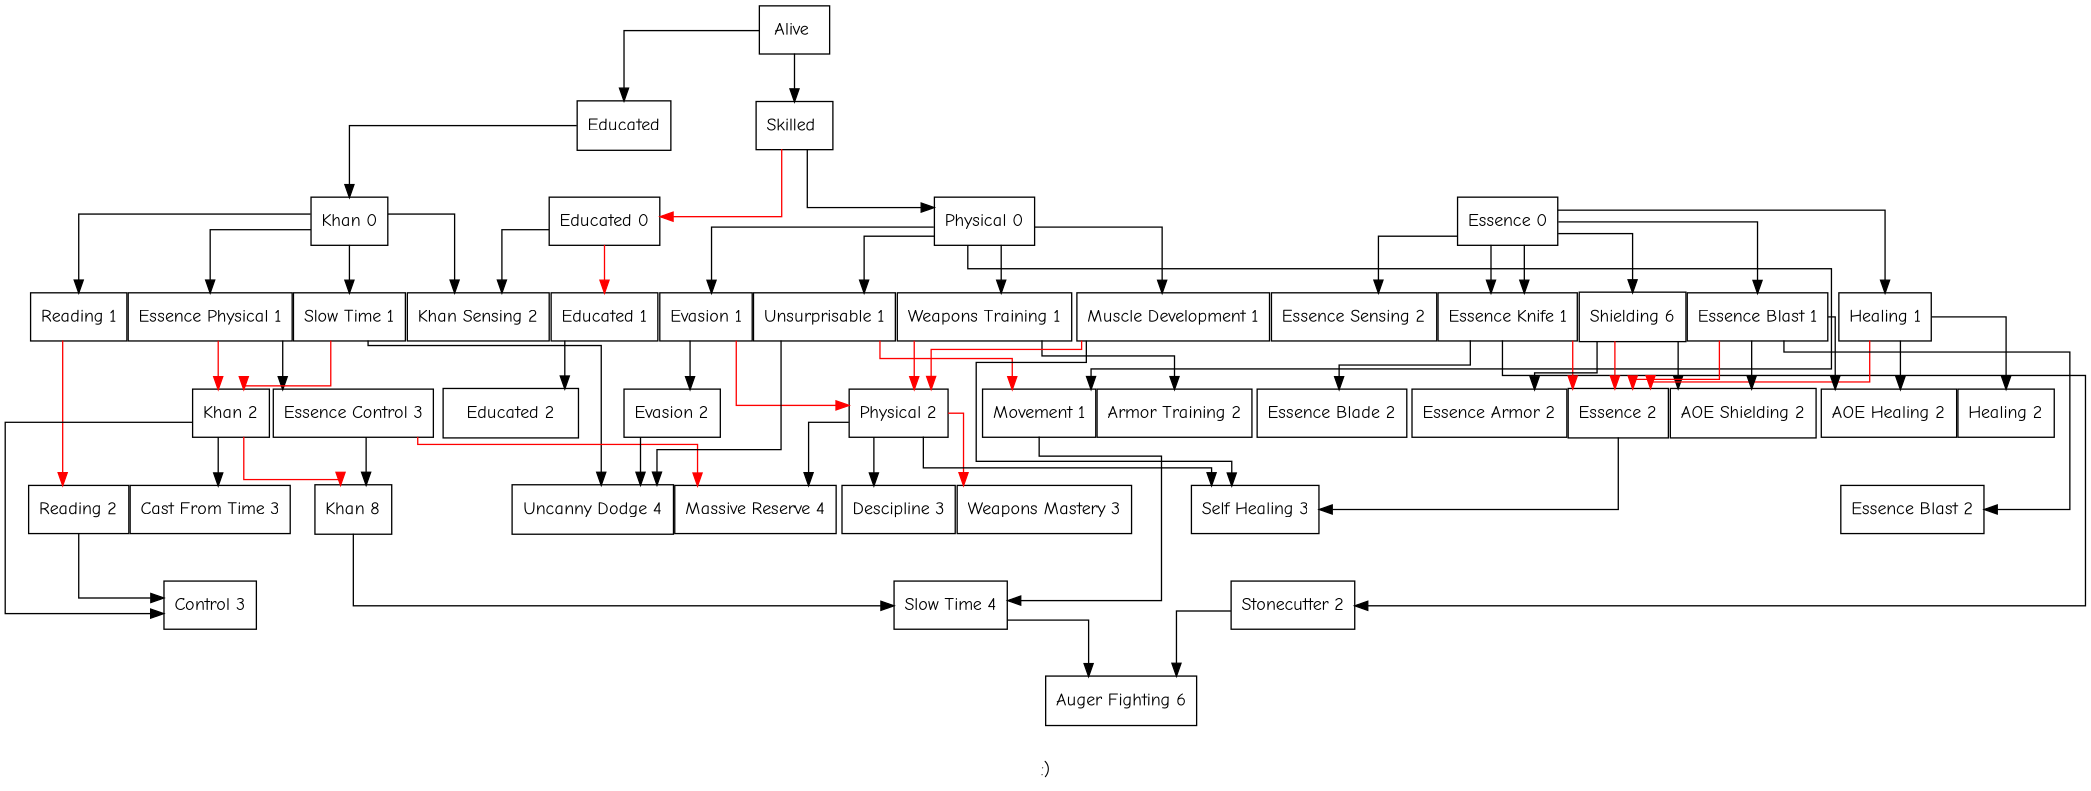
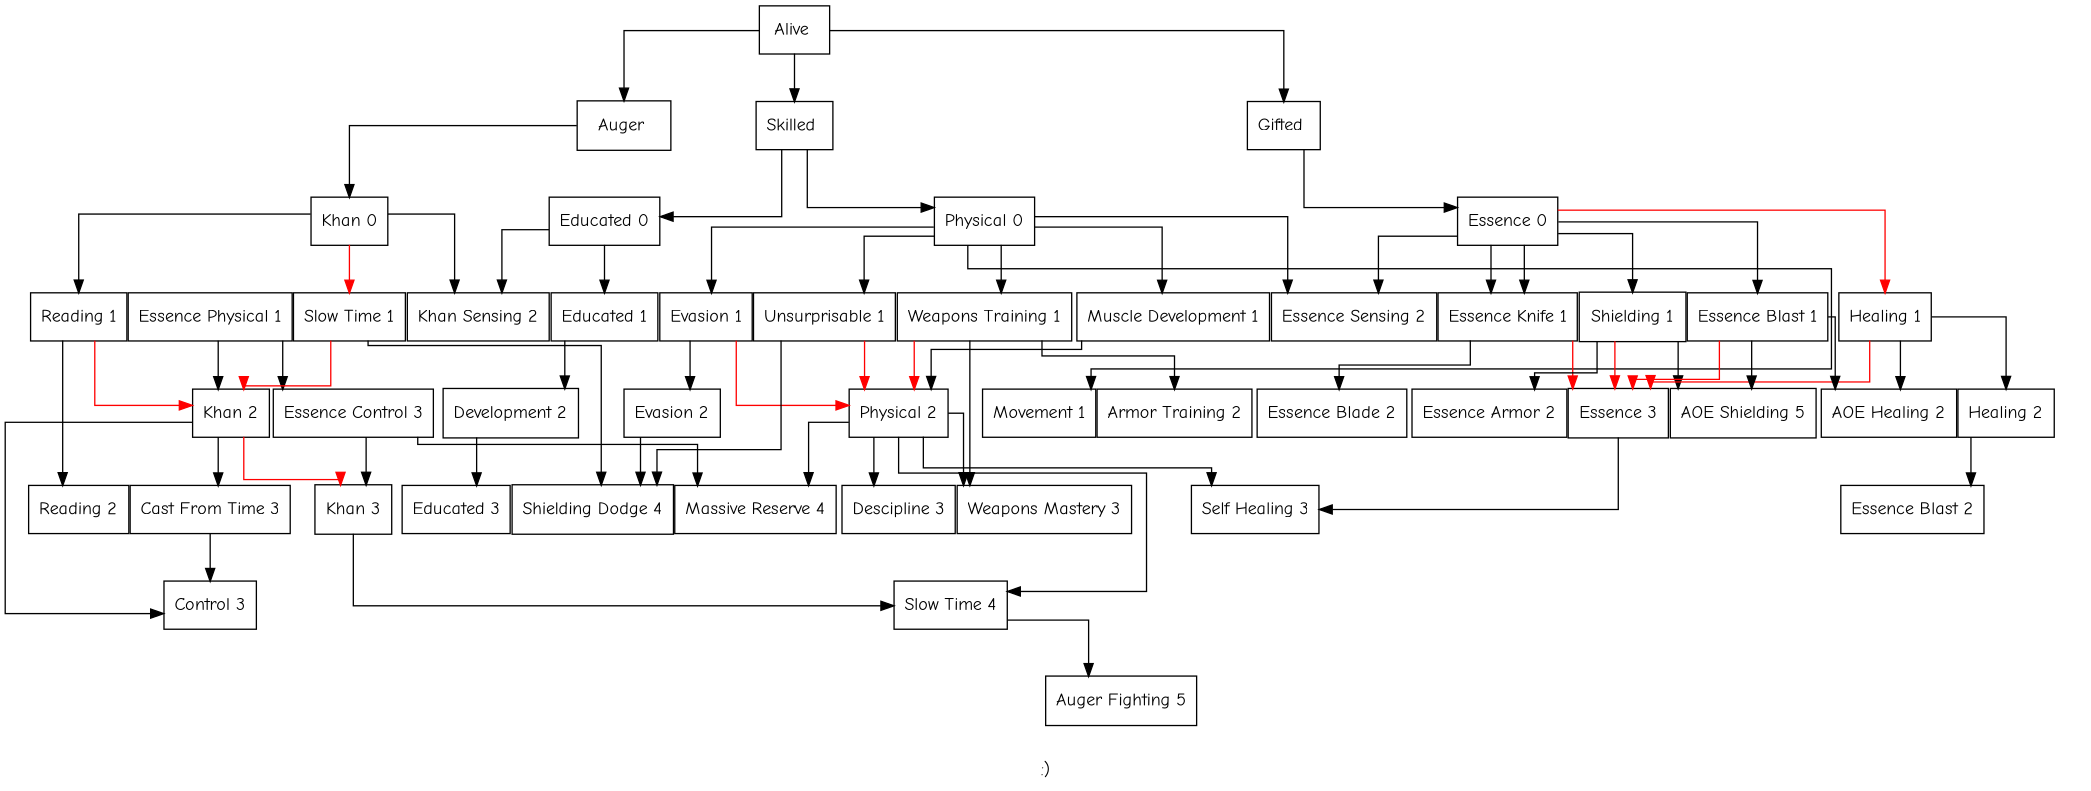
  digraph {
    fontname="Comic Neue"
    label=":)"
    nodesep=0
    splines=ortho
    node [fontname="Comic Neue" shape=record]
    edge [color=black fontname="Comic Neue"]
    "Alive "
-   "Auger " [label=Educated]
+   "Auger "
    "Skilled "
+   "Gifted "
    "Khan 0"
    "Educated 0"
    "Physical 0"
    "Essence 0"
    n9 [label="Essence Physical 1"]
    "Reading 1"
    "Khan Sensing 2"
    "Slow Time 1"
    "Khan 2"
    "Essence Control 3"
    "Reading 2"
-   "Uncanny Dodge 4"
-   "Khan 3" [label="Khan 8"]
+   "Uncanny Dodge 4" [label="Shielding Dodge 4"]
+   "Khan 3"
    "Control 3"
    "Cast From Time 3"
    "Massive Reserve 4"
    "Slow Time 4"
-   "Auger Fighting 5" [label="Auger Fighting 6"]
+   "Auger Fighting 5"
    "Educated 1"
    "Evasion 1"
    "Unsurprisable 1"
    "Movement 1"
    "Weapons Training 1"
    "Muscle Development 1"
    "Essence Sensing 2"
-   "Educated 2"
+   "Educated 2" [label="Development 2"]
+   "Educated 3"
    "Physical 2"
    "Evasion 2"
    "Weapons Mastery 3"
    "Armor Training 2"
    "Self Healing 3"
    "Descipline 3"
    "Essence Knife 1"
-   "Shielding 1" [label="Shielding 6"]
+   "Shielding 1"
    "Healing 1"
    "Essence Blast 1"
    "Essence Blade 2"
-   "Stonecutter 2"
-   "Essence 2"
-   "AOE Shielding 2"
+   "Essence 2" [label="Essence 3"]
+   "AOE Shielding 2" [label="AOE Shielding 5"]
    "Essence Armor 2"
    "Healing 2"
    "AOE Healing 2"
    "Essence Blast 2"
    "Alive " -> "Auger "
    "Alive " -> "Skilled "
+   "Alive " -> "Gifted "
    "Auger " -> "Khan 0"
-   "Skilled " -> "Educated 0" [color=red]
+   "Skilled " -> "Educated 0"
    "Skilled " -> "Physical 0"
-   "Khan 0" -> n9
+   "Gifted " -> "Essence 0"
    "Khan 0" -> "Reading 1"
    "Khan 0" -> "Khan Sensing 2"
-   "Khan 0" -> "Slow Time 1"
+   "Khan 0" -> "Slow Time 1" [color=red]
    "Educated 0" -> "Khan Sensing 2"
-   "Educated 0" -> "Educated 1" [color=red]
+   "Educated 0" -> "Educated 1"
    "Physical 0" -> "Evasion 1"
    "Physical 0" -> "Unsurprisable 1"
    "Physical 0" -> "Movement 1"
    "Physical 0" -> "Weapons Training 1"
    "Physical 0" -> "Muscle Development 1"
+   "Physical 0" -> "Essence Sensing 2"
    "Essence 0" -> "Essence Sensing 2"
    "Essence 0" -> "Essence Knife 1"
    "Essence 0" -> "Essence Knife 1"
    "Essence 0" -> "Shielding 1"
-   "Essence 0" -> "Healing 1"
+   "Essence 0" -> "Healing 1" [color=red]
    "Essence 0" -> "Essence Blast 1"
-   n9 -> "Khan 2" [color=red]
+   n9 -> "Khan 2"
    n9 -> "Essence Control 3"
-   "Reading 1" -> "Reading 2" [color=red]
+   "Reading 1" -> "Khan 2" [color=red]
+   "Reading 1" -> "Reading 2"
    "Slow Time 1" -> "Khan 2" [color=red]
    "Slow Time 1" -> "Uncanny Dodge 4"
    "Khan 2" -> "Khan 3" [color=red]
    "Khan 2" -> "Control 3"
    "Khan 2" -> "Cast From Time 3"
    "Essence Control 3" -> "Khan 3"
-   "Essence Control 3" -> "Massive Reserve 4" [color=red]
-   "Reading 2" -> "Control 3"
+   "Essence Control 3" -> "Massive Reserve 4"
+   "Cast From Time 3" -> "Control 3"
    "Khan 3" -> "Slow Time 4"
    "Slow Time 4" -> "Auger Fighting 5"
    "Educated 1" -> "Educated 2"
    "Evasion 1" -> "Physical 2" [color=red]
    "Evasion 1" -> "Evasion 2"
    "Unsurprisable 1" -> "Uncanny Dodge 4"
-   "Unsurprisable 1" -> "Movement 1" [color=red]
+   "Unsurprisable 1" -> "Physical 2" [color=red]
    "Weapons Training 1" -> "Physical 2" [color=red]
+   "Weapons Training 1" -> "Weapons Mastery 3"
    "Weapons Training 1" -> "Armor Training 2"
-   "Muscle Development 1" -> "Physical 2" [color=red]
-   "Muscle Development 1" -> "Self Healing 3"
+   "Muscle Development 1" -> "Physical 2"
+   "Educated 2" -> "Educated 3"
    "Physical 2" -> "Massive Reserve 4"
-   "Movement 1" -> "Slow Time 4"
-   "Physical 2" -> "Weapons Mastery 3" [color=red]
+   "Physical 2" -> "Slow Time 4"
+   "Physical 2" -> "Weapons Mastery 3"
    "Physical 2" -> "Self Healing 3"
    "Physical 2" -> "Descipline 3"
    "Evasion 2" -> "Uncanny Dodge 4"
    "Essence Knife 1" -> "Essence Blade 2"
-   "Essence Knife 1" -> "Stonecutter 2"
    "Essence Knife 1" -> "Essence 2" [color=red]
    "Shielding 1" -> "Essence 2" [color=red]
    "Shielding 1" -> "AOE Shielding 2"
    "Shielding 1" -> "Essence Armor 2"
    "Healing 1" -> "Essence 2" [color=red]
    "Healing 1" -> "Healing 2"
    "Healing 1" -> "AOE Healing 2"
    "Essence Blast 1" -> "Essence 2" [color=red]
    "Essence Blast 1" -> "AOE Shielding 2"
    "Essence Blast 1" -> "AOE Healing 2"
-   "Essence Blast 1" -> "Essence Blast 2"
-   "Stonecutter 2" -> "Auger Fighting 5"
+   "Healing 2" -> "Essence Blast 2"
    "Essence 2" -> "Self Healing 3"
  }
